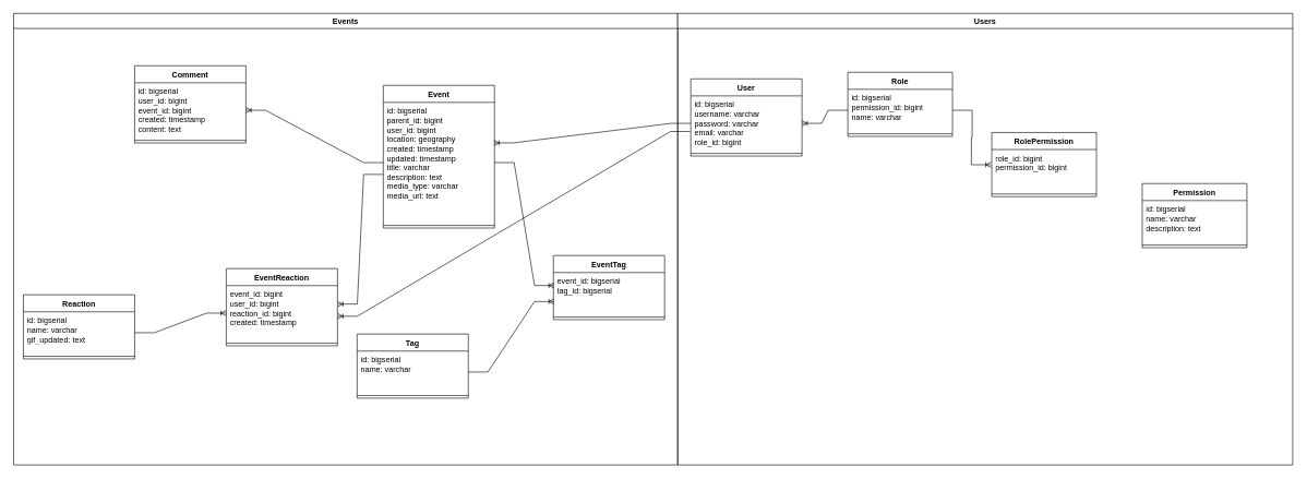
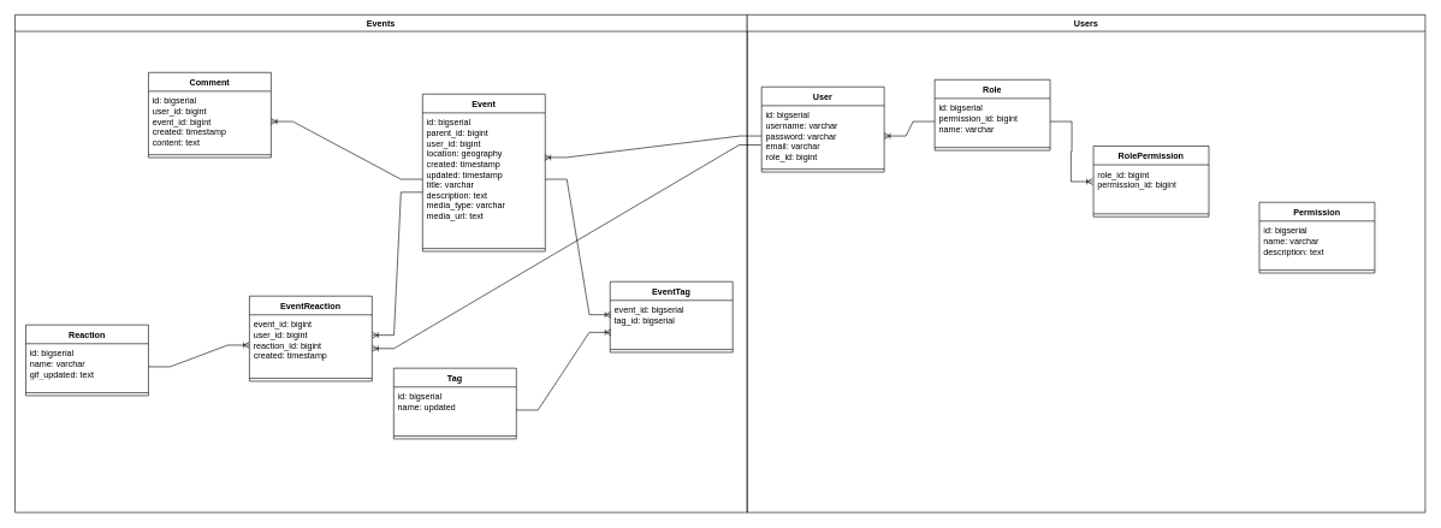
  <mxCell id="0" />
  <mxCell id="1" parent="0" />
  <mxCell id="2" value="Event" style="swimlane;fontStyle=1;align=center;verticalAlign=top;childLayout=stackLayout;horizontal=1;startSize=26;horizontalStack=0;resizeParent=1;resizeParentMax=0;resizeLast=0;collapsible=1;marginBottom=0;whiteSpace=wrap;html=1;" parent="1" vertex="1"><mxGeometry x="585" y="130" width="170" height="218" as="geometry" /></mxCell>
  <mxCell id="3" value="id: bigserial&lt;div&gt;parent_id: bigint&lt;/div&gt;&lt;div&gt;user_id: bigint&lt;/div&gt;&lt;div&gt;location: geography&lt;br&gt;&lt;div&gt;created: timestamp&lt;/div&gt;&lt;div&gt;updated: timestamp&lt;br&gt;&lt;div&gt;&lt;span style=&quot;background-color: initial;&quot;&gt;title: varchar&lt;/span&gt;&lt;div&gt;&lt;div&gt;description: text&lt;/div&gt;&lt;div&gt;media_type: varchar&lt;/div&gt;&lt;div&gt;media_url: text&lt;/div&gt;&lt;/div&gt;&lt;/div&gt;&lt;/div&gt;&lt;/div&gt;" style="text;strokeColor=none;fillColor=none;align=left;verticalAlign=top;spacingLeft=4;spacingRight=4;overflow=hidden;rotatable=0;points=[[0,0.5],[1,0.5]];portConstraint=eastwest;whiteSpace=wrap;html=1;" parent="2" vertex="1"><mxGeometry y="26" width="170" height="184" as="geometry" /></mxCell>
  <mxCell id="4" value="" style="line;strokeWidth=1;fillColor=none;align=left;verticalAlign=middle;spacingTop=-1;spacingLeft=3;spacingRight=3;rotatable=0;labelPosition=right;points=[];portConstraint=eastwest;strokeColor=inherit;" parent="2" vertex="1"><mxGeometry y="210" width="170" height="8" as="geometry" /></mxCell>
  <mxCell id="5" value="User" style="swimlane;fontStyle=1;align=center;verticalAlign=top;childLayout=stackLayout;horizontal=1;startSize=26;horizontalStack=0;resizeParent=1;resizeParentMax=0;resizeLast=0;collapsible=1;marginBottom=0;whiteSpace=wrap;html=1;" parent="1" vertex="1"><mxGeometry x="1055" y="120" width="170" height="118" as="geometry" /></mxCell>
  <mxCell id="6" value="&lt;div&gt;id: bigserial&lt;/div&gt;&lt;div&gt;username: varchar&lt;/div&gt;&lt;div&gt;password: varchar&lt;/div&gt;&lt;div&gt;email: varchar&lt;/div&gt;&lt;div&gt;role_id: bigint&lt;/div&gt;" style="text;strokeColor=none;fillColor=none;align=left;verticalAlign=top;spacingLeft=4;spacingRight=4;overflow=hidden;rotatable=0;points=[[0,0.5],[1,0.5]];portConstraint=eastwest;whiteSpace=wrap;html=1;" parent="5" vertex="1"><mxGeometry y="26" width="170" height="84" as="geometry" /></mxCell>
  <mxCell id="7" value="" style="line;strokeWidth=1;fillColor=none;align=left;verticalAlign=middle;spacingTop=-1;spacingLeft=3;spacingRight=3;rotatable=0;labelPosition=right;points=[];portConstraint=eastwest;strokeColor=inherit;" parent="5" vertex="1"><mxGeometry y="110" width="170" height="8" as="geometry" /></mxCell>
  <mxCell id="8" value="Role" style="swimlane;fontStyle=1;align=center;verticalAlign=top;childLayout=stackLayout;horizontal=1;startSize=26;horizontalStack=0;resizeParent=1;resizeParentMax=0;resizeLast=0;collapsible=1;marginBottom=0;whiteSpace=wrap;html=1;" parent="1" vertex="1"><mxGeometry x="1295" y="110" width="160" height="98" as="geometry" /></mxCell>
  <mxCell id="9" value="&lt;div&gt;id: bigserial&lt;/div&gt;&lt;div&gt;permission_id: bigint&lt;/div&gt;&lt;div&gt;name: varchar&lt;/div&gt;" style="text;strokeColor=none;fillColor=none;align=left;verticalAlign=top;spacingLeft=4;spacingRight=4;overflow=hidden;rotatable=0;points=[[0,0.5],[1,0.5]];portConstraint=eastwest;whiteSpace=wrap;html=1;" parent="8" vertex="1"><mxGeometry y="26" width="160" height="64" as="geometry" /></mxCell>
  <mxCell id="10" value="" style="line;strokeWidth=1;fillColor=none;align=left;verticalAlign=middle;spacingTop=-1;spacingLeft=3;spacingRight=3;rotatable=0;labelPosition=right;points=[];portConstraint=eastwest;strokeColor=inherit;" parent="8" vertex="1"><mxGeometry y="90" width="160" height="8" as="geometry" /></mxCell>
  <mxCell id="11" value="RolePermission" style="swimlane;fontStyle=1;align=center;verticalAlign=top;childLayout=stackLayout;horizontal=1;startSize=26;horizontalStack=0;resizeParent=1;resizeParentMax=0;resizeLast=0;collapsible=1;marginBottom=0;whiteSpace=wrap;html=1;" parent="1" vertex="1"><mxGeometry x="1515" y="202" width="160" height="98" as="geometry" /></mxCell>
  <mxCell id="12" value="&lt;div&gt;role_id: bigint&lt;/div&gt;&lt;div&gt;permission_id: bigint&lt;/div&gt;" style="text;strokeColor=none;fillColor=none;align=left;verticalAlign=top;spacingLeft=4;spacingRight=4;overflow=hidden;rotatable=0;points=[[0,0.5],[1,0.5]];portConstraint=eastwest;whiteSpace=wrap;html=1;" parent="11" vertex="1"><mxGeometry y="26" width="160" height="64" as="geometry" /></mxCell>
  <mxCell id="13" value="" style="line;strokeWidth=1;fillColor=none;align=left;verticalAlign=middle;spacingTop=-1;spacingLeft=3;spacingRight=3;rotatable=0;labelPosition=right;points=[];portConstraint=eastwest;strokeColor=inherit;" parent="11" vertex="1"><mxGeometry y="90" width="160" height="8" as="geometry" /></mxCell>
  <mxCell id="14" value="Permission" style="swimlane;fontStyle=1;align=center;verticalAlign=top;childLayout=stackLayout;horizontal=1;startSize=26;horizontalStack=0;resizeParent=1;resizeParentMax=0;resizeLast=0;collapsible=1;marginBottom=0;whiteSpace=wrap;html=1;" parent="1" vertex="1"><mxGeometry x="1745" y="280" width="160" height="98" as="geometry" /></mxCell>
  <mxCell id="15" value="&lt;div&gt;id: bigserial&lt;/div&gt;&lt;div&gt;name: varchar&lt;/div&gt;&lt;div&gt;description: text&lt;/div&gt;" style="text;strokeColor=none;fillColor=none;align=left;verticalAlign=top;spacingLeft=4;spacingRight=4;overflow=hidden;rotatable=0;points=[[0,0.5],[1,0.5]];portConstraint=eastwest;whiteSpace=wrap;html=1;" parent="14" vertex="1"><mxGeometry y="26" width="160" height="64" as="geometry" /></mxCell>
  <mxCell id="16" value="" style="line;strokeWidth=1;fillColor=none;align=left;verticalAlign=middle;spacingTop=-1;spacingLeft=3;spacingRight=3;rotatable=0;labelPosition=right;points=[];portConstraint=eastwest;strokeColor=inherit;" parent="14" vertex="1"><mxGeometry y="90" width="160" height="8" as="geometry" /></mxCell>
  <mxCell id="17" value="Tag" style="swimlane;fontStyle=1;align=center;verticalAlign=top;childLayout=stackLayout;horizontal=1;startSize=26;horizontalStack=0;resizeParent=1;resizeParentMax=0;resizeLast=0;collapsible=1;marginBottom=0;whiteSpace=wrap;html=1;" parent="1" vertex="1"><mxGeometry x="545" y="510" width="170" height="98" as="geometry" /></mxCell>
- <mxCell id="18" value="id: bigserial&lt;div&gt;name: varchar&lt;/div&gt;" style="text;strokeColor=none;fillColor=none;align=left;verticalAlign=top;spacingLeft=4;spacingRight=4;overflow=hidden;rotatable=0;points=[[0,0.5],[1,0.5]];portConstraint=eastwest;whiteSpace=wrap;html=1;" parent="17" vertex="1"><mxGeometry y="26" width="170" height="64" as="geometry" /></mxCell>
+ <mxCell id="18" value="id: bigserial&lt;div&gt;name: updated&lt;/div&gt;" style="text;strokeColor=none;fillColor=none;align=left;verticalAlign=top;spacingLeft=4;spacingRight=4;overflow=hidden;rotatable=0;points=[[0,0.5],[1,0.5]];portConstraint=eastwest;whiteSpace=wrap;html=1;" parent="17" vertex="1"><mxGeometry y="26" width="170" height="64" as="geometry" /></mxCell>
  <mxCell id="19" value="" style="line;strokeWidth=1;fillColor=none;align=left;verticalAlign=middle;spacingTop=-1;spacingLeft=3;spacingRight=3;rotatable=0;labelPosition=right;points=[];portConstraint=eastwest;strokeColor=inherit;" parent="17" vertex="1"><mxGeometry y="90" width="170" height="8" as="geometry" /></mxCell>
  <mxCell id="20" value="EventTag" style="swimlane;fontStyle=1;align=center;verticalAlign=top;childLayout=stackLayout;horizontal=1;startSize=26;horizontalStack=0;resizeParent=1;resizeParentMax=0;resizeLast=0;collapsible=1;marginBottom=0;whiteSpace=wrap;html=1;" parent="1" vertex="1"><mxGeometry x="845" y="390" width="170" height="98" as="geometry" /></mxCell>
  <mxCell id="21" value="event_id: bigserial&lt;div&gt;tag_id: bigserial&lt;/div&gt;" style="text;strokeColor=none;fillColor=none;align=left;verticalAlign=top;spacingLeft=4;spacingRight=4;overflow=hidden;rotatable=0;points=[[0,0.5],[1,0.5]];portConstraint=eastwest;whiteSpace=wrap;html=1;" parent="20" vertex="1"><mxGeometry y="26" width="170" height="64" as="geometry" /></mxCell>
  <mxCell id="22" value="" style="line;strokeWidth=1;fillColor=none;align=left;verticalAlign=middle;spacingTop=-1;spacingLeft=3;spacingRight=3;rotatable=0;labelPosition=right;points=[];portConstraint=eastwest;strokeColor=inherit;" parent="20" vertex="1"><mxGeometry y="90" width="170" height="8" as="geometry" /></mxCell>
  <mxCell id="23" value="Reaction" style="swimlane;fontStyle=1;align=center;verticalAlign=top;childLayout=stackLayout;horizontal=1;startSize=26;horizontalStack=0;resizeParent=1;resizeParentMax=0;resizeLast=0;collapsible=1;marginBottom=0;whiteSpace=wrap;html=1;" parent="1" vertex="1"><mxGeometry x="35" y="450" width="170" height="98" as="geometry" /></mxCell>
  <mxCell id="24" value="id: bigserial&lt;div&gt;name: varchar&lt;/div&gt;&lt;div&gt;gif_updated: text&lt;/div&gt;" style="text;strokeColor=none;fillColor=none;align=left;verticalAlign=top;spacingLeft=4;spacingRight=4;overflow=hidden;rotatable=0;points=[[0,0.5],[1,0.5]];portConstraint=eastwest;whiteSpace=wrap;html=1;" parent="23" vertex="1"><mxGeometry y="26" width="170" height="64" as="geometry" /></mxCell>
  <mxCell id="25" value="" style="line;strokeWidth=1;fillColor=none;align=left;verticalAlign=middle;spacingTop=-1;spacingLeft=3;spacingRight=3;rotatable=0;labelPosition=right;points=[];portConstraint=eastwest;strokeColor=inherit;" parent="23" vertex="1"><mxGeometry y="90" width="170" height="8" as="geometry" /></mxCell>
  <mxCell id="26" value="Comment" style="swimlane;fontStyle=1;align=center;verticalAlign=top;childLayout=stackLayout;horizontal=1;startSize=26;horizontalStack=0;resizeParent=1;resizeParentMax=0;resizeLast=0;collapsible=1;marginBottom=0;whiteSpace=wrap;html=1;" parent="1" vertex="1"><mxGeometry x="205" y="100" width="170" height="118" as="geometry" /></mxCell>
  <mxCell id="27" value="id: bigserial&lt;div&gt;user_id: bigint&lt;/div&gt;&lt;div&gt;event_id: bigint&lt;/div&gt;&lt;div&gt;created: timestamp&lt;/div&gt;&lt;div&gt;content: text&lt;/div&gt;" style="text;strokeColor=none;fillColor=none;align=left;verticalAlign=top;spacingLeft=4;spacingRight=4;overflow=hidden;rotatable=0;points=[[0,0.5],[1,0.5]];portConstraint=eastwest;whiteSpace=wrap;html=1;" parent="26" vertex="1"><mxGeometry y="26" width="170" height="84" as="geometry" /></mxCell>
  <mxCell id="28" value="" style="line;strokeWidth=1;fillColor=none;align=left;verticalAlign=middle;spacingTop=-1;spacingLeft=3;spacingRight=3;rotatable=0;labelPosition=right;points=[];portConstraint=eastwest;strokeColor=inherit;" parent="26" vertex="1"><mxGeometry y="110" width="170" height="8" as="geometry" /></mxCell>
  <mxCell id="29" value="" style="edgeStyle=entityRelationEdgeStyle;fontSize=12;html=1;endArrow=ERoneToMany;rounded=0;exitX=0;exitY=0.5;exitDx=0;exitDy=0;entryX=1;entryY=0.5;entryDx=0;entryDy=0;" parent="1" source="3" target="27" edge="1"><mxGeometry width="100" height="100" relative="1" as="geometry"><mxPoint x="595" y="258" as="sourcePoint" /><mxPoint x="405" y="190" as="targetPoint" /></mxGeometry></mxCell>
  <mxCell id="30" value="" style="edgeStyle=entityRelationEdgeStyle;fontSize=12;html=1;endArrow=ERoneToMany;rounded=0;entryX=1.002;entryY=0.335;entryDx=0;entryDy=0;entryPerimeter=0;exitX=0;exitY=0.598;exitDx=0;exitDy=0;exitPerimeter=0;" parent="1" source="3" target="39" edge="1"><mxGeometry width="100" height="100" relative="1" as="geometry"><mxPoint x="605" y="268" as="sourcePoint" /><mxPoint x="415" y="200" as="targetPoint" /></mxGeometry></mxCell>
  <mxCell id="31" value="" style="edgeStyle=entityRelationEdgeStyle;fontSize=12;html=1;endArrow=ERoneToMany;rounded=0;entryX=0;entryY=0.5;entryDx=0;entryDy=0;exitX=1;exitY=0.5;exitDx=0;exitDy=0;" parent="1" source="24" target="39" edge="1"><mxGeometry width="100" height="100" relative="1" as="geometry"><mxPoint x="255" y="510" as="sourcePoint" /><mxPoint x="345" y="440" as="targetPoint" /></mxGeometry></mxCell>
  <mxCell id="32" value="" style="edgeStyle=entityRelationEdgeStyle;fontSize=12;html=1;endArrow=ERoneToMany;rounded=0;entryX=0.007;entryY=0.31;entryDx=0;entryDy=0;exitX=1;exitY=0.5;exitDx=0;exitDy=0;entryPerimeter=0;" parent="1" source="3" target="21" edge="1"><mxGeometry width="100" height="100" relative="1" as="geometry"><mxPoint x="605" y="268" as="sourcePoint" /><mxPoint x="410" y="353" as="targetPoint" /></mxGeometry></mxCell>
  <mxCell id="33" value="" style="edgeStyle=entityRelationEdgeStyle;fontSize=12;html=1;endArrow=ERoneToMany;rounded=0;entryX=0.007;entryY=0.692;entryDx=0;entryDy=0;exitX=1;exitY=0.5;exitDx=0;exitDy=0;entryPerimeter=0;" parent="1" source="18" target="21" edge="1"><mxGeometry width="100" height="100" relative="1" as="geometry"><mxPoint x="615" y="278" as="sourcePoint" /><mxPoint x="420" y="363" as="targetPoint" /></mxGeometry></mxCell>
  <mxCell id="34" value="" style="edgeStyle=entityRelationEdgeStyle;fontSize=12;html=1;endArrow=ERoneToMany;rounded=0;exitX=0;exitY=0.5;exitDx=0;exitDy=0;entryX=0.996;entryY=0.336;entryDx=0;entryDy=0;entryPerimeter=0;" parent="1" source="6" target="3" edge="1"><mxGeometry width="100" height="100" relative="1" as="geometry"><mxPoint x="625" y="288" as="sourcePoint" /><mxPoint x="765" y="210" as="targetPoint" /></mxGeometry></mxCell>
  <mxCell id="35" value="" style="edgeStyle=entityRelationEdgeStyle;fontSize=12;html=1;endArrow=ERoneToMany;rounded=0;exitX=0;exitY=0.5;exitDx=0;exitDy=0;entryX=1;entryY=0.5;entryDx=0;entryDy=0;" parent="1" source="9" target="6" edge="1"><mxGeometry width="100" height="100" relative="1" as="geometry"><mxPoint x="655" y="318" as="sourcePoint" /><mxPoint x="1095" y="260" as="targetPoint" /></mxGeometry></mxCell>
  <mxCell id="36" value="" style="edgeStyle=entityRelationEdgeStyle;fontSize=12;html=1;endArrow=ERoneToMany;rounded=0;entryX=-0.007;entryY=0.364;entryDx=0;entryDy=0;exitX=1;exitY=0.5;exitDx=0;exitDy=0;entryPerimeter=0;" parent="1" source="9" target="12" edge="1"><mxGeometry width="100" height="100" relative="1" as="geometry"><mxPoint x="665" y="328" as="sourcePoint" /><mxPoint x="470" y="413" as="targetPoint" /></mxGeometry></mxCell>
  <mxCell id="37" value="Events" style="swimlane;whiteSpace=wrap;html=1;" vertex="1" parent="1"><mxGeometry x="20" y="20" width="1015" height="690" as="geometry" /></mxCell>
  <mxCell id="38" value="EventReaction" style="swimlane;fontStyle=1;align=center;verticalAlign=top;childLayout=stackLayout;horizontal=1;startSize=26;horizontalStack=0;resizeParent=1;resizeParentMax=0;resizeLast=0;collapsible=1;marginBottom=0;whiteSpace=wrap;html=1;" parent="37" vertex="1"><mxGeometry x="325" y="390" width="170" height="118" as="geometry" /></mxCell>
  <mxCell id="39" value="event_id: bigint&lt;div&gt;user_id: bigint&lt;/div&gt;&lt;div&gt;reaction_id: bigint&lt;/div&gt;&lt;div&gt;created: timestamp&lt;/div&gt;" style="text;strokeColor=none;fillColor=none;align=left;verticalAlign=top;spacingLeft=4;spacingRight=4;overflow=hidden;rotatable=0;points=[[0,0.5],[1,0.5]];portConstraint=eastwest;whiteSpace=wrap;html=1;" parent="38" vertex="1"><mxGeometry y="26" width="170" height="84" as="geometry" /></mxCell>
  <mxCell id="40" value="" style="line;strokeWidth=1;fillColor=none;align=left;verticalAlign=middle;spacingTop=-1;spacingLeft=3;spacingRight=3;rotatable=0;labelPosition=right;points=[];portConstraint=eastwest;strokeColor=inherit;" parent="38" vertex="1"><mxGeometry y="110" width="170" height="8" as="geometry" /></mxCell>
  <mxCell id="41" value="Users" style="swimlane;whiteSpace=wrap;html=1;" vertex="1" parent="1"><mxGeometry x="1035" y="20" width="940" height="690" as="geometry" /></mxCell>
  <mxCell id="42" value="" style="edgeStyle=entityRelationEdgeStyle;fontSize=12;html=1;endArrow=ERoneToMany;rounded=0;exitX=-0.006;exitY=0.648;exitDx=0;exitDy=0;exitPerimeter=0;entryX=1.002;entryY=0.556;entryDx=0;entryDy=0;entryPerimeter=0;" edge="1" parent="1" source="6" target="39"><mxGeometry width="100" height="100" relative="1" as="geometry"><mxPoint x="1054" y="210" as="sourcePoint" /><mxPoint x="456" y="400" as="targetPoint" /><Array as="points"><mxPoint x="795" y="350" /></Array></mxGeometry></mxCell>
